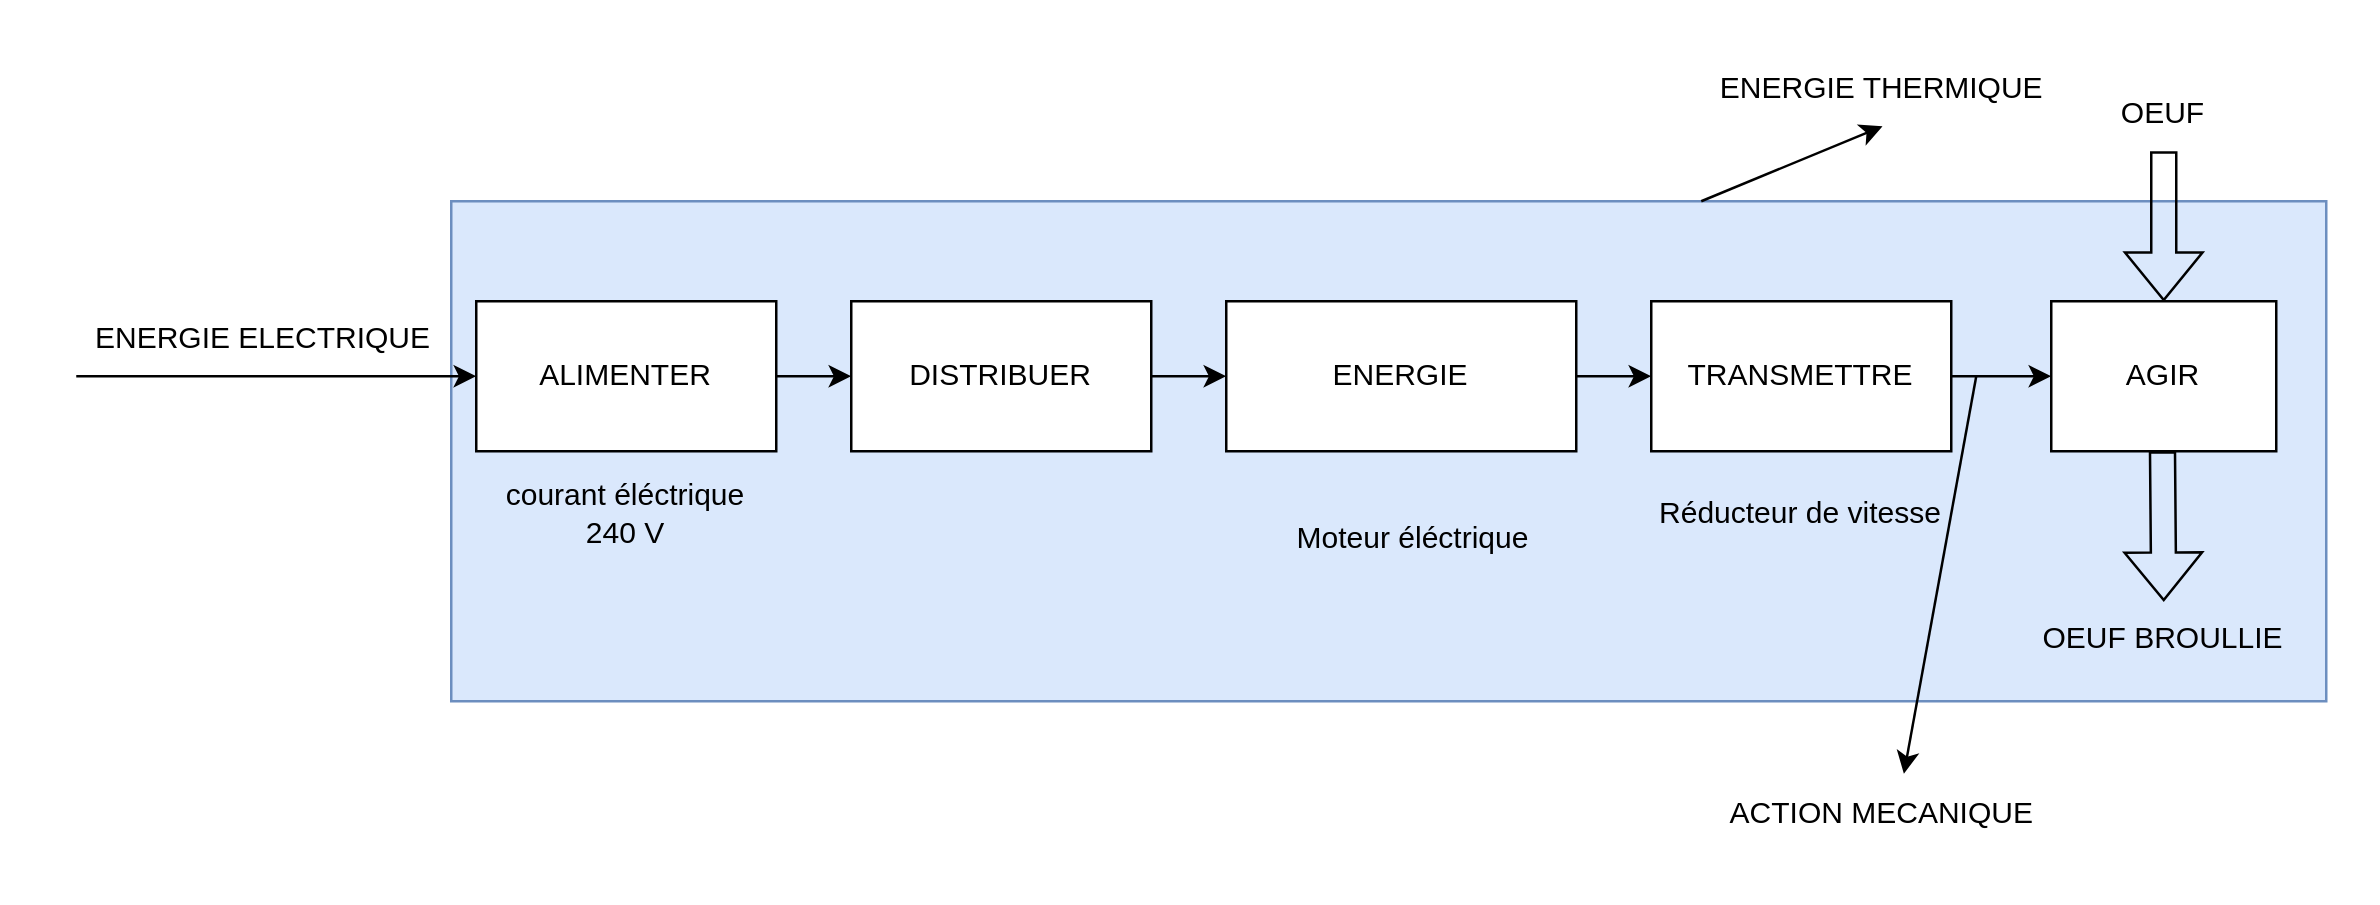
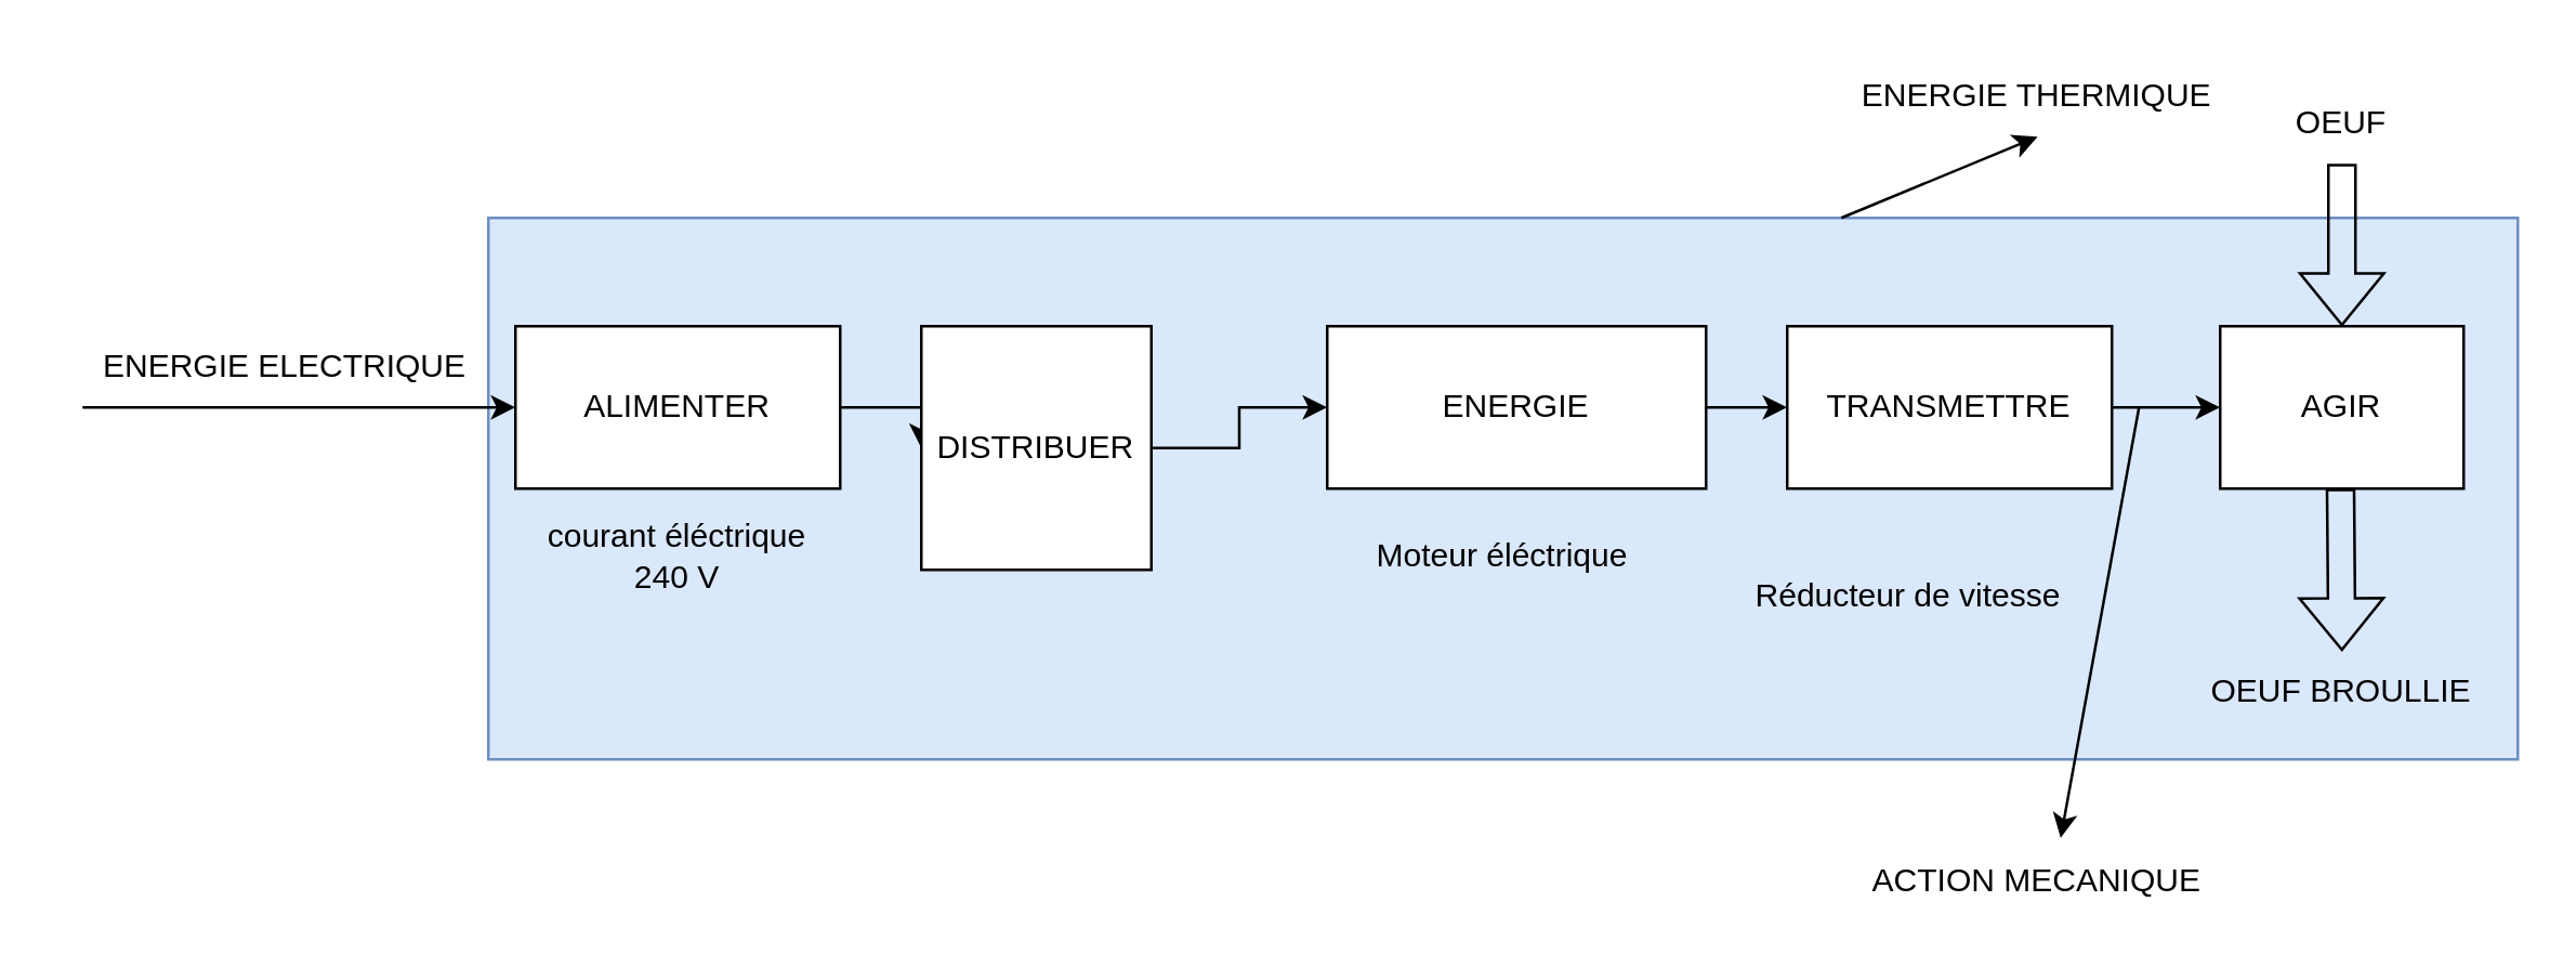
  <mxCell id="0" />
  <mxCell id="1" parent="0" />
  <mxCell id="2" value="" style="rounded=0;whiteSpace=wrap;html=1;fillColor=#dae8fc;strokeColor=#6c8ebf;" vertex="1" parent="1"><mxGeometry x="180" y="80" width="750" height="200" as="geometry" /></mxCell>
  <mxCell id="3" style="edgeStyle=orthogonalEdgeStyle;rounded=0;orthogonalLoop=1;jettySize=auto;html=1;exitX=1;exitY=0.5;exitDx=0;exitDy=0;entryX=0;entryY=0.5;entryDx=0;entryDy=0;" edge="1" parent="1" source="4" target="6"><mxGeometry relative="1" as="geometry" /></mxCell>
  <mxCell id="4" value="ALIMENTER" style="rounded=0;whiteSpace=wrap;html=1;" vertex="1" parent="1"><mxGeometry x="190" y="120" width="120" height="60" as="geometry" /></mxCell>
  <mxCell id="5" style="edgeStyle=orthogonalEdgeStyle;rounded=0;orthogonalLoop=1;jettySize=auto;html=1;exitX=1;exitY=0.5;exitDx=0;exitDy=0;entryX=0;entryY=0.5;entryDx=0;entryDy=0;" edge="1" parent="1" source="6" target="8"><mxGeometry relative="1" as="geometry" /></mxCell>
- <mxCell id="6" value="DISTRIBUER" style="rounded=0;whiteSpace=wrap;html=1;" vertex="1" parent="1"><mxGeometry x="340" y="120" width="120" height="60" as="geometry" /></mxCell>
+ <mxCell id="6" value="DISTRIBUER" style="rounded=0;whiteSpace=wrap;html=1;" vertex="1" parent="1"><mxGeometry x="340" y="120" width="85" height="90" as="geometry" /></mxCell>
  <mxCell id="7" style="edgeStyle=orthogonalEdgeStyle;rounded=0;orthogonalLoop=1;jettySize=auto;html=1;exitX=1;exitY=0.5;exitDx=0;exitDy=0;entryX=0;entryY=0.5;entryDx=0;entryDy=0;" edge="1" parent="1" source="8" target="10"><mxGeometry relative="1" as="geometry" /></mxCell>
  <mxCell id="8" value="&lt;div&gt;ENERGIE&lt;/div&gt;" style="rounded=0;whiteSpace=wrap;html=1;" vertex="1" parent="1"><mxGeometry x="490" y="120" width="140" height="60" as="geometry" /></mxCell>
  <mxCell id="9" style="edgeStyle=orthogonalEdgeStyle;rounded=0;orthogonalLoop=1;jettySize=auto;html=1;exitX=1;exitY=0.5;exitDx=0;exitDy=0;entryX=0;entryY=0.5;entryDx=0;entryDy=0;" edge="1" parent="1" source="10" target="11"><mxGeometry relative="1" as="geometry" /></mxCell>
  <mxCell id="10" value="TRANSMETTRE" style="rounded=0;whiteSpace=wrap;html=1;" vertex="1" parent="1"><mxGeometry x="660" y="120" width="120" height="60" as="geometry" /></mxCell>
  <mxCell id="11" value="AGIR" style="rounded=0;whiteSpace=wrap;html=1;" vertex="1" parent="1"><mxGeometry x="820" y="120" width="90" height="60" as="geometry" /></mxCell>
  <mxCell id="12" value="courant éléctrique&lt;div&gt;240 V&lt;/div&gt;" style="text;html=1;align=center;verticalAlign=middle;whiteSpace=wrap;rounded=0;" vertex="1" parent="1"><mxGeometry x="185" y="190" width="130" height="30" as="geometry" /></mxCell>
- <mxCell id="13" value="Moteur éléctrique" style="text;html=1;align=center;verticalAlign=middle;whiteSpace=wrap;rounded=0;" vertex="1" parent="1"><mxGeometry x="500" y="200" width="130" height="30" as="geometry" /></mxCell>
- <mxCell id="14" value="Réducteur de vitesse" style="text;html=1;align=center;verticalAlign=middle;whiteSpace=wrap;rounded=0;" vertex="1" parent="1"><mxGeometry x="655" y="190" width="130" height="30" as="geometry" /></mxCell>
+ <mxCell id="13" value="Moteur éléctrique" style="text;html=1;align=center;verticalAlign=middle;whiteSpace=wrap;rounded=0;" vertex="1" parent="1"><mxGeometry x="490" y="190" width="130" height="30" as="geometry" /></mxCell>
+ <mxCell id="14" value="Réducteur de vitesse" style="text;html=1;align=center;verticalAlign=middle;whiteSpace=wrap;rounded=0;" vertex="1" parent="1"><mxGeometry x="640" y="205" width="130" height="30" as="geometry" /></mxCell>
  <mxCell id="15" value="" style="shape=flexArrow;endArrow=classic;html=1;rounded=0;entryX=0.5;entryY=0;entryDx=0;entryDy=0;" edge="1" parent="1" target="11"><mxGeometry width="50" height="50" relative="1" as="geometry"><mxPoint x="865" y="60" as="sourcePoint" /><mxPoint x="880" y="0" as="targetPoint" /></mxGeometry></mxCell>
  <mxCell id="16" value="OEUF" style="text;html=1;align=center;verticalAlign=middle;whiteSpace=wrap;rounded=0;" vertex="1" parent="1"><mxGeometry x="835" y="30" width="60" height="30" as="geometry" /></mxCell>
  <mxCell id="17" value="OEUF BROULLIE" style="text;html=1;align=center;verticalAlign=middle;whiteSpace=wrap;rounded=0;" vertex="1" parent="1"><mxGeometry x="800" y="240" width="130" height="30" as="geometry" /></mxCell>
  <mxCell id="18" value="" style="shape=flexArrow;endArrow=classic;html=1;rounded=0;" edge="1" parent="1"><mxGeometry width="50" height="50" relative="1" as="geometry"><mxPoint x="864.5" y="180" as="sourcePoint" /><mxPoint x="865" y="240" as="targetPoint" /></mxGeometry></mxCell>
  <mxCell id="19" value="" style="endArrow=classic;html=1;rounded=0;" edge="1" parent="1"><mxGeometry width="50" height="50" relative="1" as="geometry"><mxPoint x="30" y="150" as="sourcePoint" /><mxPoint x="190" y="150" as="targetPoint" /></mxGeometry></mxCell>
  <mxCell id="20" value="ENERGIE ELECTRIQUE" style="text;html=1;align=center;verticalAlign=middle;whiteSpace=wrap;rounded=0;" vertex="1" parent="1"><mxGeometry x="20" y="120" width="170" height="30" as="geometry" /></mxCell>
  <mxCell id="21" value="" style="endArrow=classic;html=1;rounded=0;entryX=0.5;entryY=1;entryDx=0;entryDy=0;" edge="1" parent="1" target="22"><mxGeometry width="50" height="50" relative="1" as="geometry"><mxPoint x="680" y="80" as="sourcePoint" /><mxPoint x="730" y="30" as="targetPoint" /></mxGeometry></mxCell>
  <mxCell id="22" value="ENERGIE THERMIQUE" style="text;html=1;align=center;verticalAlign=middle;whiteSpace=wrap;rounded=0;" vertex="1" parent="1"><mxGeometry x="680" y="20" width="145" height="30" as="geometry" /></mxCell>
  <mxCell id="23" value="ACTION MECANIQUE" style="text;html=1;align=center;verticalAlign=middle;whiteSpace=wrap;rounded=0;" vertex="1" parent="1"><mxGeometry x="680" y="310" width="145" height="30" as="geometry" /></mxCell>
  <mxCell id="24" value="" style="endArrow=classic;html=1;rounded=0;entryX=0.559;entryY=-0.033;entryDx=0;entryDy=0;entryPerimeter=0;" edge="1" parent="1" target="23"><mxGeometry width="50" height="50" relative="1" as="geometry"><mxPoint x="790" y="150" as="sourcePoint" /><mxPoint x="863" y="120" as="targetPoint" /></mxGeometry></mxCell>
